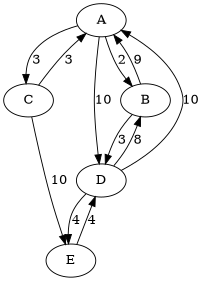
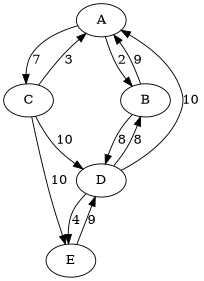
  digraph {
    n1 [label=A]
    n2 [label=B]
    n3 [label=C]
    n4 [label=D]
    n5 [label=E]
    n1 -> n2 [label=2]
-   n1 -> n3 [label=3]
-   n1 -> n4 [label=10]
+   n1 -> n3 [label=7]
+   n3 -> n4 [label=10]
    n2 -> n1 [label=9]
-   n2 -> n4 [label=3]
+   n2 -> n4 [label=8]
    n3 -> n1 [label=3]
    n3 -> n5 [label=10]
    n4 -> n1 [label=10]
    n4 -> n2 [label=8]
    n4 -> n5 [label=4]
-   n5 -> n4 [label=4]
+   n5 -> n4 [label=9]
  }
